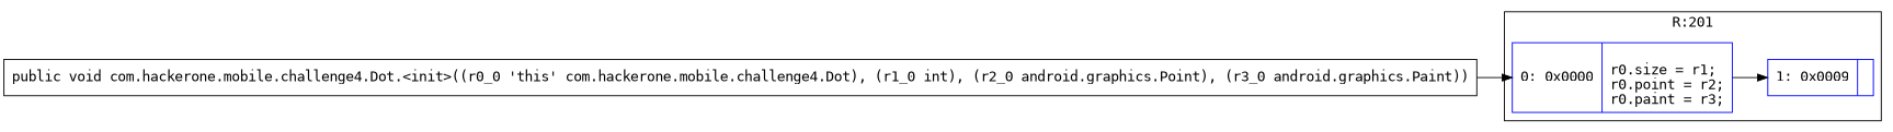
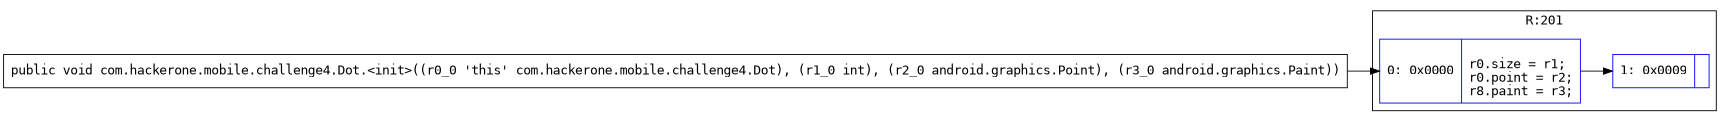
  digraph {
    rankdir=LR
    fontname="DejaVu Sans Mono"
    node [color=blue shape=record fontname="DejaVu Sans Mono"]
    edge [fontname="DejaVu Sans Mono"]
-   n1 [label="{0\:\ 0x0000|\lr0.size = r1;\lr0.point = r2;\lr0.paint = r3;\l}"]
+   n1 [label="{0\:\ 0x0000|\lr0.size = r1;\lr0.point = r2;\lr8.paint = r3;\l}"]
    n2 [label="{1\:\ 0x0009|\l}"]
    n3 [label="{public void com.hackerone.mobile.challenge4.Dot.\<init\>((r0_0 'this' com.hackerone.mobile.challenge4.Dot), (r1_0 int), (r2_0 android.graphics.Point), (r3_0 android.graphics.Paint)) }" color=""]
    subgraph cluster_1 {
      label="R:201"
      n1
      n2
    }
    n1 -> n2
    n3 -> n1
  }
